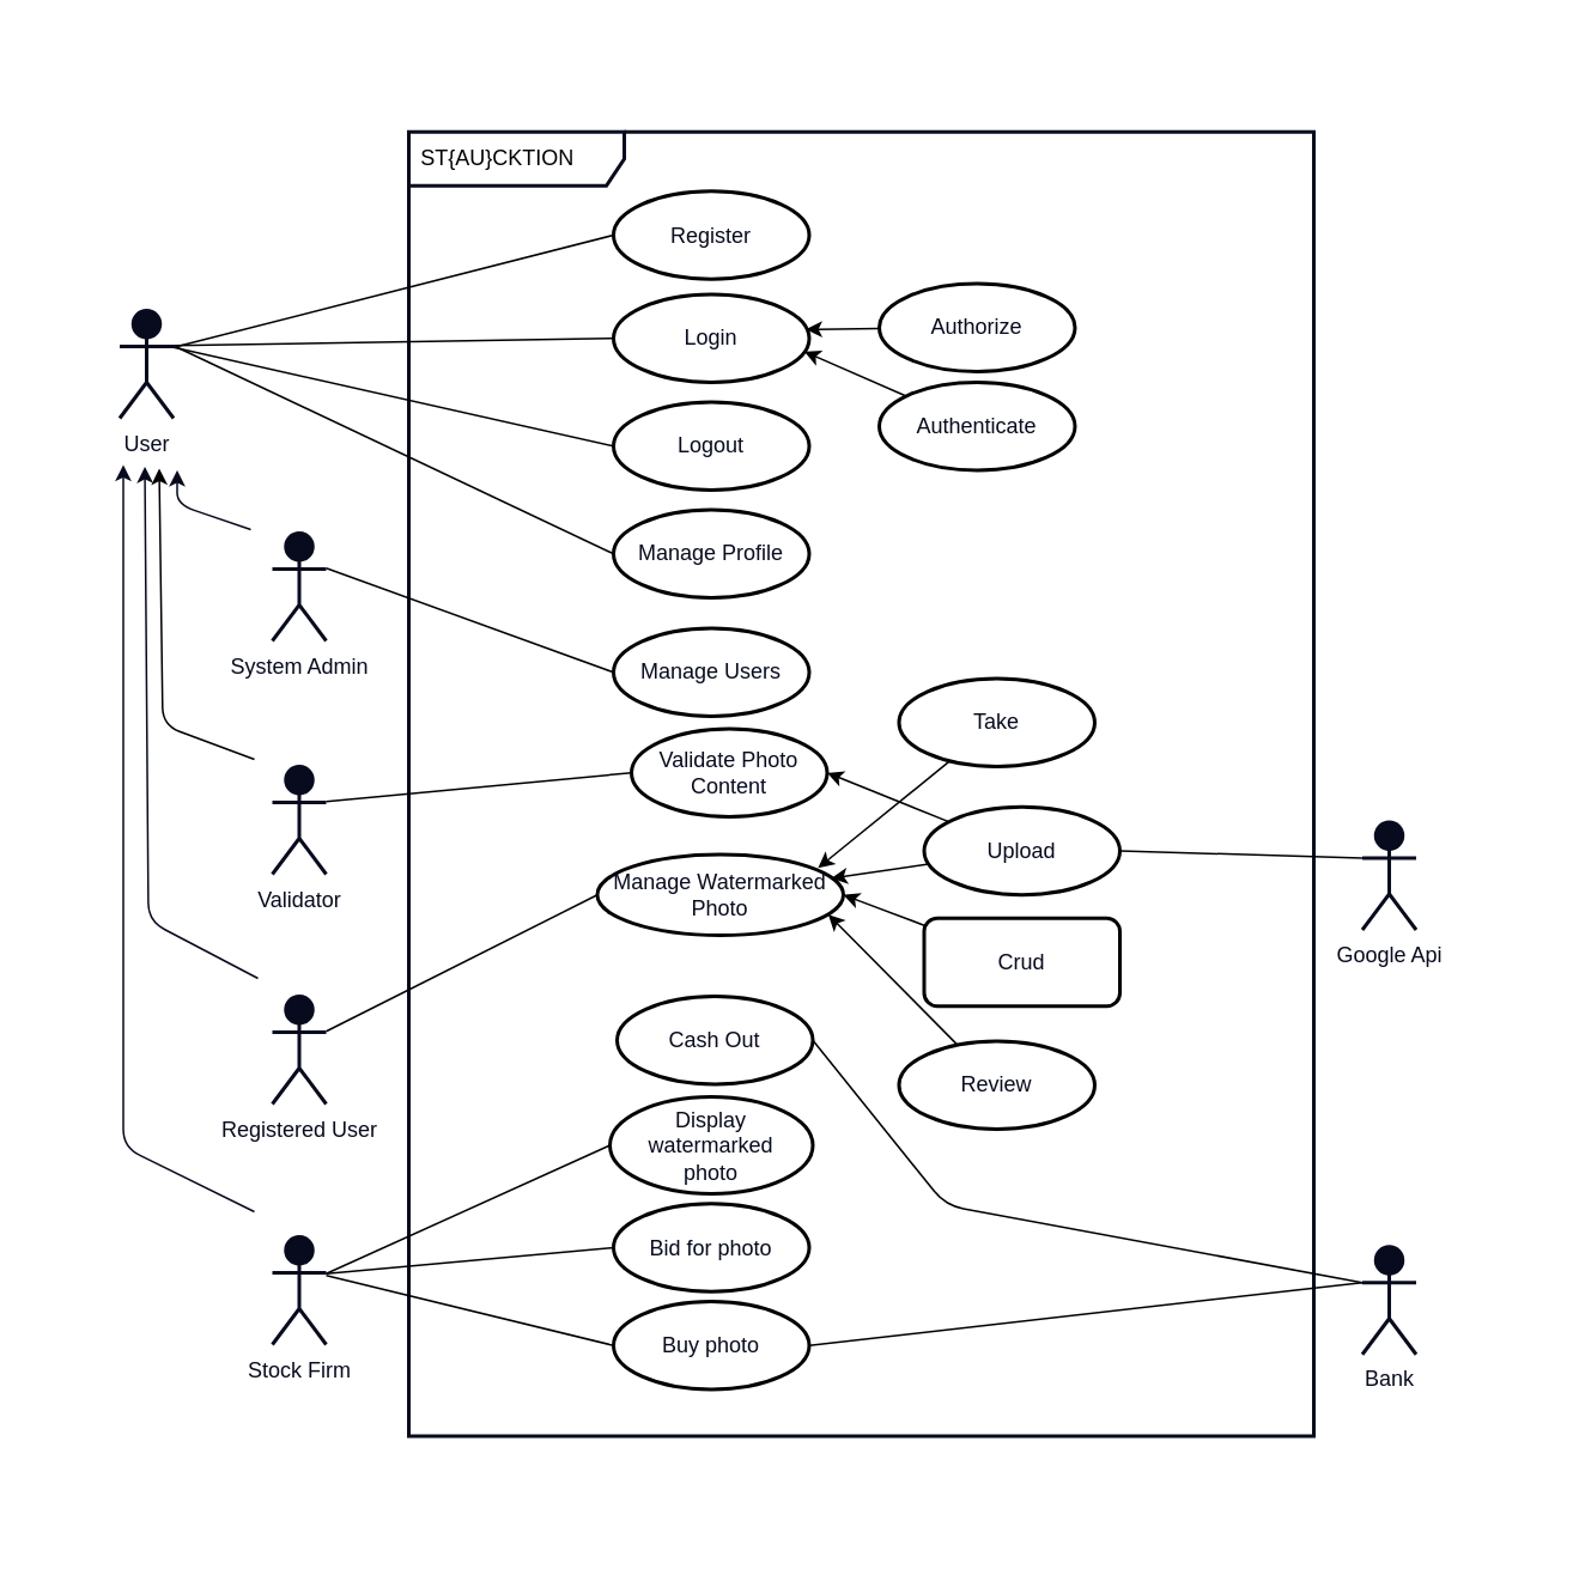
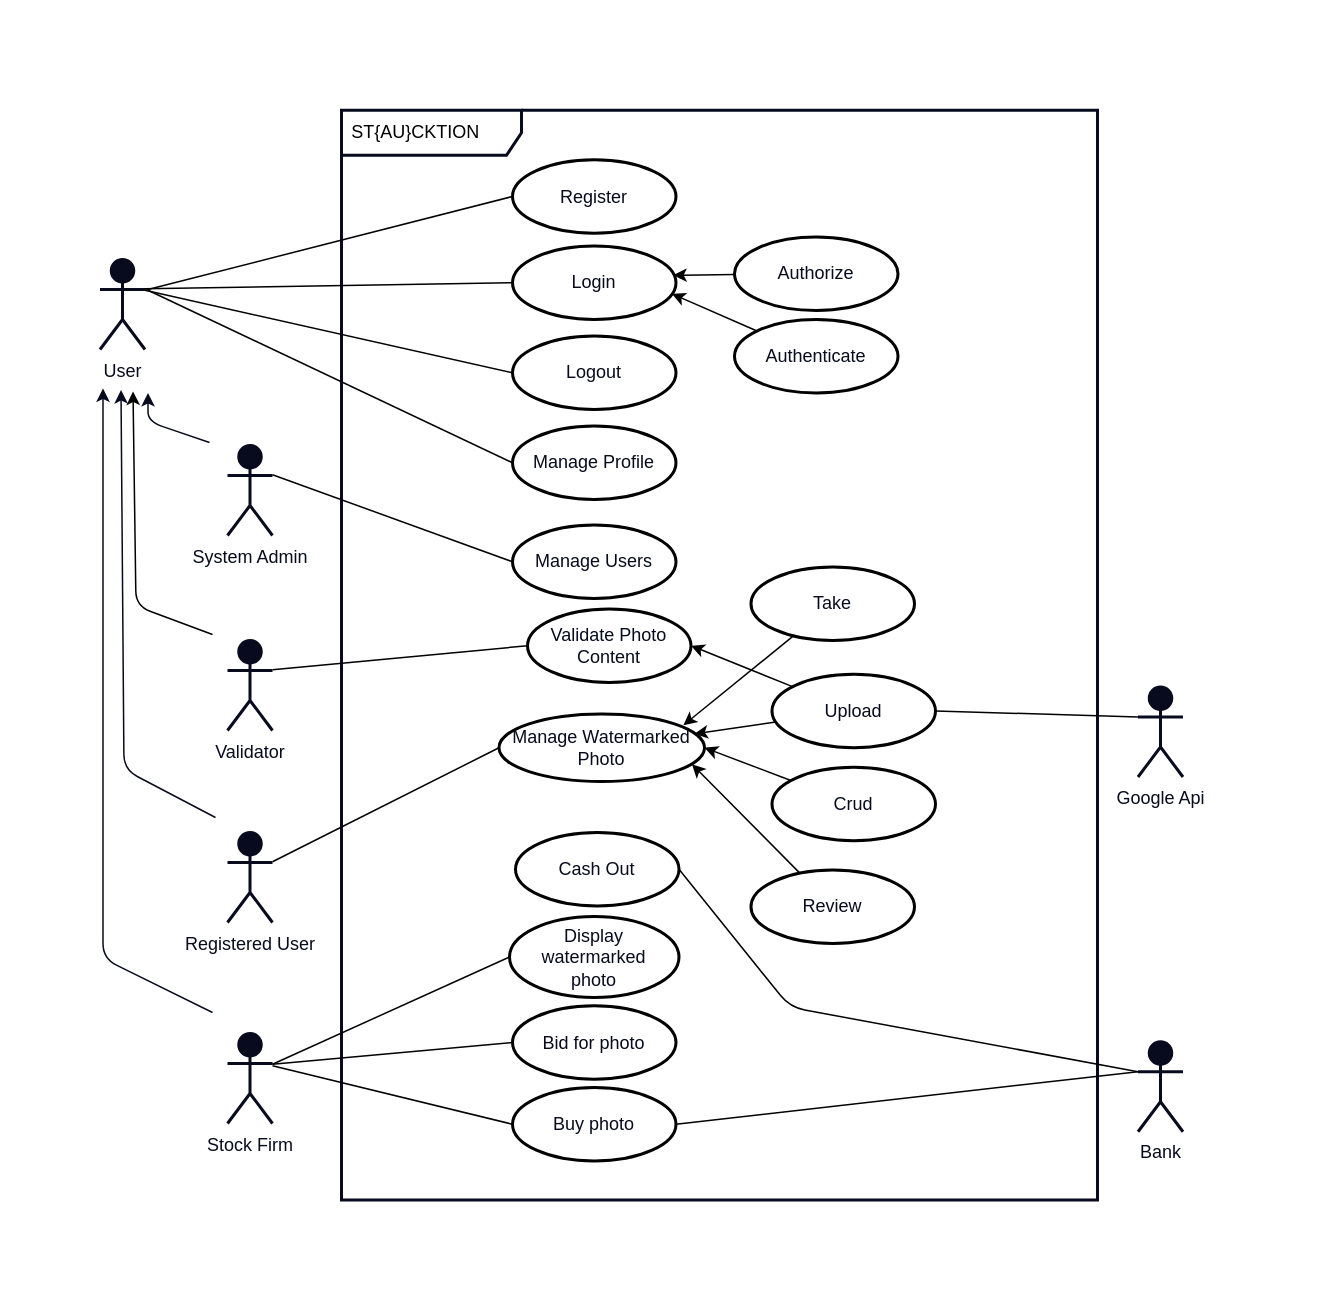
  <mxCell id="0" />
  <mxCell id="1" parent="0" />
  <mxCell id="2" value="" style="rounded=0;whiteSpace=wrap;html=1;strokeColor=#FFFFFF;strokeWidth=2;fontColor=#070B1D;fillColor=none;gradientColor=none;" parent="1" vertex="1"><mxGeometry x="20" y="20" width="837" height="832" as="geometry" /></mxCell>
  <mxCell id="3" value="ST{AU}CKTION" style="shape=umlFrame;whiteSpace=wrap;html=1;width=120;height=30;boundedLbl=1;verticalAlign=middle;align=left;spacingLeft=5;strokeWidth=2;swimlaneFillColor=none;perimeterSpacing=1;strokeColor=#070B1D;" parent="1" vertex="1"><mxGeometry x="227" y="73" width="504" height="726.5" as="geometry" /></mxCell>
  <mxCell id="4" style="edgeStyle=none;html=1;strokeColor=#070B1D;fontColor=#070B1D;" parent="1" edge="1"><mxGeometry relative="1" as="geometry"><mxPoint x="139" y="294.5" as="sourcePoint" /><mxPoint x="98" y="261.5" as="targetPoint" /><Array as="points"><mxPoint x="98" y="280.5" /></Array></mxGeometry></mxCell>
  <mxCell id="5" value="&lt;font color=&quot;#070b1d&quot;&gt;Registered User&lt;br&gt;&lt;/font&gt;" style="shape=umlActor;verticalLabelPosition=bottom;verticalAlign=top;html=1;strokeColor=#070B1D;strokeWidth=2;fillColor=#070B1D;gradientColor=none;" parent="1" vertex="1"><mxGeometry x="151" y="554.5" width="30" height="60" as="geometry" /></mxCell>
  <mxCell id="6" value="&lt;font color=&quot;#070b1d&quot;&gt;User&lt;br&gt;&lt;/font&gt;" style="shape=umlActor;verticalLabelPosition=bottom;verticalAlign=top;html=1;strokeColor=#070B1D;strokeWidth=2;fillColor=#070B1D;gradientColor=none;" parent="1" vertex="1"><mxGeometry x="66" y="172.5" width="30" height="60" as="geometry" /></mxCell>
  <mxCell id="7" value="Manage Users" style="ellipse;whiteSpace=wrap;html=1;strokeColor=#000000;strokeWidth=2;fontColor=#070B1D;fillColor=none;gradientColor=none;" parent="1" vertex="1"><mxGeometry x="341" y="349.5" width="109" height="49" as="geometry" /></mxCell>
  <mxCell id="8" value="Manage Profile" style="ellipse;whiteSpace=wrap;html=1;strokeColor=#000000;strokeWidth=2;fontColor=#070B1D;fillColor=none;gradientColor=none;" parent="1" vertex="1"><mxGeometry x="341" y="283.5" width="109" height="49" as="geometry" /></mxCell>
  <mxCell id="9" value="Cash Out" style="ellipse;whiteSpace=wrap;html=1;strokeColor=#000000;strokeWidth=2;fontColor=#070B1D;fillColor=none;gradientColor=none;" parent="1" vertex="1"><mxGeometry x="343" y="554.5" width="109" height="49" as="geometry" /></mxCell>
  <mxCell id="10" style="edgeStyle=none;rounded=1;html=1;strokeColor=#000000;fontColor=#070B1D;entryX=0.897;entryY=0.167;entryDx=0;entryDy=0;entryPerimeter=0;" parent="1" source="11" target="28" edge="1"><mxGeometry relative="1" as="geometry" /></mxCell>
  <mxCell id="11" value="Take" style="ellipse;whiteSpace=wrap;html=1;strokeColor=#000000;strokeWidth=2;fontColor=#070B1D;fillColor=none;gradientColor=none;" parent="1" vertex="1"><mxGeometry x="500" y="377.5" width="109" height="49" as="geometry" /></mxCell>
  <mxCell id="12" style="edgeStyle=none;rounded=1;html=1;entryX=0.951;entryY=0.293;entryDx=0;entryDy=0;entryPerimeter=0;strokeColor=#000000;fontColor=#070B1D;" parent="1" source="14" target="28" edge="1"><mxGeometry relative="1" as="geometry" /></mxCell>
  <mxCell id="13" style="edgeStyle=none;rounded=1;html=1;entryX=1;entryY=0.5;entryDx=0;entryDy=0;strokeColor=#000000;fontColor=#070B1D;" parent="1" source="14" target="35" edge="1"><mxGeometry relative="1" as="geometry" /></mxCell>
  <mxCell id="14" value="Upload" style="ellipse;whiteSpace=wrap;html=1;strokeColor=#000000;strokeWidth=2;fontColor=#070B1D;fillColor=none;gradientColor=none;" parent="1" vertex="1"><mxGeometry x="514" y="449" width="109" height="49" as="geometry" /></mxCell>
  <mxCell id="15" value="Login" style="ellipse;whiteSpace=wrap;html=1;strokeColor=#000000;strokeWidth=2;fontColor=#070B1D;fillColor=none;gradientColor=none;" parent="1" vertex="1"><mxGeometry x="341" y="163.5" width="109" height="49" as="geometry" /></mxCell>
  <mxCell id="16" value="Logout" style="ellipse;whiteSpace=wrap;html=1;strokeColor=#000000;strokeWidth=2;fontColor=#070B1D;fillColor=none;gradientColor=none;" parent="1" vertex="1"><mxGeometry x="341" y="223.5" width="109" height="49" as="geometry" /></mxCell>
  <mxCell id="17" value="Bid for photo" style="ellipse;whiteSpace=wrap;html=1;strokeColor=#000000;strokeWidth=2;fontColor=#070B1D;fillColor=none;gradientColor=none;" parent="1" vertex="1"><mxGeometry x="341" y="670" width="109" height="49" as="geometry" /></mxCell>
  <mxCell id="18" value="&lt;font color=&quot;#070b1d&quot;&gt;Bank&lt;br&gt;&lt;/font&gt;" style="shape=umlActor;verticalLabelPosition=bottom;verticalAlign=top;html=1;strokeColor=#070B1D;strokeWidth=2;fillColor=#070B1D;gradientColor=none;" parent="1" vertex="1"><mxGeometry x="758" y="694" width="30" height="60" as="geometry" /></mxCell>
  <mxCell id="19" value="&lt;font color=&quot;#070b1d&quot;&gt;Google Api&lt;br&gt;&lt;/font&gt;" style="shape=umlActor;verticalLabelPosition=bottom;verticalAlign=top;html=1;strokeColor=#070B1D;strokeWidth=2;fillColor=#070B1D;gradientColor=none;" parent="1" vertex="1"><mxGeometry x="758" y="457.5" width="30" height="60" as="geometry" /></mxCell>
  <mxCell id="20" value="&lt;font color=&quot;#070b1d&quot;&gt;Stock Firm&lt;br&gt;&lt;/font&gt;" style="shape=umlActor;verticalLabelPosition=bottom;verticalAlign=top;html=1;strokeColor=#070B1D;strokeWidth=2;fillColor=#070B1D;gradientColor=none;" parent="1" vertex="1"><mxGeometry x="151" y="688.5" width="30" height="60" as="geometry" /></mxCell>
  <mxCell id="21" value="&lt;font color=&quot;#070b1d&quot;&gt;System Admin&lt;br&gt;&lt;/font&gt;" style="shape=umlActor;verticalLabelPosition=bottom;verticalAlign=top;html=1;strokeColor=#070B1D;strokeWidth=2;fillColor=#070B1D;gradientColor=none;" parent="1" vertex="1"><mxGeometry x="151" y="296.5" width="30" height="60" as="geometry" /></mxCell>
  <mxCell id="22" style="edgeStyle=none;html=1;strokeColor=#070B1D;fontColor=#070B1D;" parent="1" edge="1"><mxGeometry relative="1" as="geometry"><mxPoint x="143" y="544.5" as="sourcePoint" /><mxPoint x="80" y="259.5" as="targetPoint" /><Array as="points"><mxPoint x="82" y="512.5" /></Array></mxGeometry></mxCell>
  <mxCell id="23" style="edgeStyle=none;html=1;strokeColor=#070B1D;fontColor=#070B1D;" parent="1" edge="1"><mxGeometry relative="1" as="geometry"><mxPoint x="141" y="674.5" as="sourcePoint" /><mxPoint x="68" y="258.5" as="targetPoint" /><Array as="points"><mxPoint x="68" y="638.5" /></Array></mxGeometry></mxCell>
  <mxCell id="24" value="Buy photo" style="ellipse;whiteSpace=wrap;html=1;strokeColor=#000000;strokeWidth=2;fontColor=#070B1D;fillColor=none;gradientColor=none;" parent="1" vertex="1"><mxGeometry x="341" y="724.5" width="109" height="49" as="geometry" /></mxCell>
  <mxCell id="25" value="Display watermarked&lt;br&gt;photo" style="ellipse;whiteSpace=wrap;html=1;strokeColor=#000000;strokeWidth=2;fontColor=#070B1D;fillColor=none;gradientColor=none;" parent="1" vertex="1"><mxGeometry x="339" y="610.5" width="113" height="54" as="geometry" /></mxCell>
  <mxCell id="26" style="edgeStyle=none;rounded=1;html=1;entryX=0.939;entryY=0.743;entryDx=0;entryDy=0;entryPerimeter=0;strokeColor=#000000;fontColor=#070B1D;" parent="1" source="27" target="28" edge="1"><mxGeometry relative="1" as="geometry" /></mxCell>
  <mxCell id="27" value="Review" style="ellipse;whiteSpace=wrap;html=1;strokeColor=#000000;strokeWidth=2;fontColor=#070B1D;fillColor=none;gradientColor=none;" parent="1" vertex="1"><mxGeometry x="500" y="579.5" width="109" height="49" as="geometry" /></mxCell>
  <mxCell id="28" value="Manage Watermarked Photo" style="ellipse;whiteSpace=wrap;html=1;strokeColor=#000000;strokeWidth=2;fontColor=#070B1D;fillColor=none;gradientColor=none;" parent="1" vertex="1"><mxGeometry x="332" y="475.5" width="137" height="45" as="geometry" /></mxCell>
  <mxCell id="29" style="edgeStyle=none;rounded=1;html=1;entryX=1;entryY=0.5;entryDx=0;entryDy=0;strokeColor=#000000;fontColor=#070B1D;" parent="1" source="30" target="28" edge="1"><mxGeometry relative="1" as="geometry" /></mxCell>
- <mxCell id="30" value="Crud" style="whiteSpace=wrap;html=1;strokeColor=#000000;strokeWidth=2;fontColor=#070B1D;fillColor=none;gradientColor=none;rounded=1;" parent="1" vertex="1"><mxGeometry x="514" y="511" width="109" height="49" as="geometry" /></mxCell>
+ <mxCell id="30" value="Crud" style="ellipse;whiteSpace=wrap;html=1;strokeColor=#000000;strokeWidth=2;fontColor=#070B1D;fillColor=none;gradientColor=none;" parent="1" vertex="1"><mxGeometry x="514" y="511" width="109" height="49" as="geometry" /></mxCell>
  <mxCell id="31" style="edgeStyle=none;rounded=1;html=1;entryX=0.983;entryY=0.398;entryDx=0;entryDy=0;entryPerimeter=0;strokeColor=#000000;fontColor=#070B1D;" parent="1" source="32" target="15" edge="1"><mxGeometry relative="1" as="geometry" /></mxCell>
  <mxCell id="32" value="Authorize" style="ellipse;whiteSpace=wrap;html=1;strokeColor=#000000;strokeWidth=2;fontColor=#070B1D;fillColor=none;gradientColor=none;" parent="1" vertex="1"><mxGeometry x="489" y="157.5" width="109" height="49" as="geometry" /></mxCell>
  <mxCell id="33" style="edgeStyle=none;rounded=1;html=1;entryX=0.975;entryY=0.65;entryDx=0;entryDy=0;entryPerimeter=0;strokeColor=#000000;fontColor=#070B1D;" parent="1" source="34" target="15" edge="1"><mxGeometry relative="1" as="geometry" /></mxCell>
  <mxCell id="34" value="Authenticate" style="ellipse;whiteSpace=wrap;html=1;strokeColor=#000000;strokeWidth=2;fontColor=#070B1D;fillColor=none;gradientColor=none;" parent="1" vertex="1"><mxGeometry x="489" y="212.5" width="109" height="49" as="geometry" /></mxCell>
  <mxCell id="35" value="Validate Photo&lt;br&gt;Content" style="ellipse;whiteSpace=wrap;html=1;strokeColor=#000000;strokeWidth=2;fontColor=#070B1D;fillColor=none;gradientColor=none;" parent="1" vertex="1"><mxGeometry x="351" y="405.5" width="109" height="49" as="geometry" /></mxCell>
  <mxCell id="36" style="edgeStyle=none;rounded=1;html=1;strokeColor=#000000;fontColor=#070B1D;" parent="1" edge="1"><mxGeometry relative="1" as="geometry"><mxPoint x="88" y="260.5" as="targetPoint" /><mxPoint x="141" y="422.5" as="sourcePoint" /><Array as="points"><mxPoint x="90" y="403.5" /></Array></mxGeometry></mxCell>
  <mxCell id="37" value="&lt;font color=&quot;#070b1d&quot;&gt;Validator&lt;br&gt;&lt;/font&gt;" style="shape=umlActor;verticalLabelPosition=bottom;verticalAlign=top;html=1;strokeColor=#070B1D;strokeWidth=2;fillColor=#070B1D;gradientColor=none;" parent="1" vertex="1"><mxGeometry x="151" y="426.5" width="30" height="60" as="geometry" /></mxCell>
  <mxCell id="38" value="" style="endArrow=none;html=1;rounded=1;strokeColor=#000000;fontColor=#070B1D;exitX=1;exitY=0.5;exitDx=0;exitDy=0;entryX=0;entryY=0.333;entryDx=0;entryDy=0;entryPerimeter=0;" parent="1" source="24" target="18" edge="1"><mxGeometry width="50" height="50" relative="1" as="geometry"><mxPoint x="486" y="766.5" as="sourcePoint" /><mxPoint x="536" y="716.5" as="targetPoint" /></mxGeometry></mxCell>
  <mxCell id="39" value="" style="endArrow=none;html=1;strokeColor=#000000;entryX=1;entryY=0.5;entryDx=0;entryDy=0;exitX=0;exitY=0.333;exitDx=0;exitDy=0;exitPerimeter=0;" edge="1" parent="1" source="19" target="14"><mxGeometry width="50" height="50" relative="1" as="geometry"><mxPoint x="613" y="386.5" as="sourcePoint" /><mxPoint x="663" y="336.5" as="targetPoint" /></mxGeometry></mxCell>
  <mxCell id="40" value="" style="endArrow=none;html=1;strokeColor=#000000;entryX=1;entryY=0.5;entryDx=0;entryDy=0;exitX=0;exitY=0.333;exitDx=0;exitDy=0;exitPerimeter=0;" edge="1" parent="1" source="18" target="9"><mxGeometry width="50" height="50" relative="1" as="geometry"><mxPoint x="757" y="648" as="sourcePoint" /><mxPoint x="565" y="640" as="targetPoint" /><Array as="points"><mxPoint x="526" y="671" /></Array></mxGeometry></mxCell>
  <mxCell id="41" value="" style="endArrow=none;html=1;strokeColor=#000000;entryX=1;entryY=0.5;entryDx=0;entryDy=0;exitX=0;exitY=0.5;exitDx=0;exitDy=0;" edge="1" parent="1" source="15"><mxGeometry width="50" height="50" relative="1" as="geometry"><mxPoint x="250" y="193.5" as="sourcePoint" /><mxPoint x="96" y="192" as="targetPoint" /></mxGeometry></mxCell>
  <mxCell id="42" value="" style="endArrow=none;html=1;strokeColor=#000000;entryX=1;entryY=0.5;entryDx=0;entryDy=0;exitX=0;exitY=0.5;exitDx=0;exitDy=0;" edge="1" parent="1" source="16"><mxGeometry width="50" height="50" relative="1" as="geometry"><mxPoint x="250" y="194.5" as="sourcePoint" /><mxPoint x="96" y="193" as="targetPoint" /></mxGeometry></mxCell>
  <mxCell id="43" value="" style="endArrow=none;html=1;strokeColor=#000000;entryX=1;entryY=0.5;entryDx=0;entryDy=0;exitX=0;exitY=0.5;exitDx=0;exitDy=0;" edge="1" parent="1" source="8"><mxGeometry width="50" height="50" relative="1" as="geometry"><mxPoint x="252" y="194.5" as="sourcePoint" /><mxPoint x="98" y="193" as="targetPoint" /></mxGeometry></mxCell>
  <mxCell id="44" value="" style="endArrow=none;html=1;strokeColor=#000000;entryX=1;entryY=0.5;entryDx=0;entryDy=0;exitX=0;exitY=0.5;exitDx=0;exitDy=0;" edge="1" parent="1" source="7"><mxGeometry width="50" height="50" relative="1" as="geometry"><mxPoint x="335" y="317.5" as="sourcePoint" /><mxPoint x="181" y="316" as="targetPoint" /></mxGeometry></mxCell>
  <mxCell id="45" value="" style="endArrow=none;html=1;strokeColor=#000000;entryX=1;entryY=0.5;entryDx=0;entryDy=0;exitX=0;exitY=0.5;exitDx=0;exitDy=0;" edge="1" parent="1" source="35"><mxGeometry width="50" height="50" relative="1" as="geometry"><mxPoint x="335" y="447.5" as="sourcePoint" /><mxPoint x="181" y="446" as="targetPoint" /></mxGeometry></mxCell>
  <mxCell id="46" value="" style="endArrow=none;html=1;strokeColor=#000000;entryX=1;entryY=0.5;entryDx=0;entryDy=0;exitX=0;exitY=0.5;exitDx=0;exitDy=0;" edge="1" parent="1" source="28"><mxGeometry width="50" height="50" relative="1" as="geometry"><mxPoint x="335" y="575.5" as="sourcePoint" /><mxPoint x="181" y="574" as="targetPoint" /></mxGeometry></mxCell>
  <mxCell id="47" value="" style="endArrow=none;html=1;strokeColor=#000000;entryX=1;entryY=0.5;entryDx=0;entryDy=0;exitX=0;exitY=0.5;exitDx=0;exitDy=0;" edge="1" parent="1" source="25"><mxGeometry width="50" height="50" relative="1" as="geometry"><mxPoint x="335" y="710.5" as="sourcePoint" /><mxPoint x="181" y="709" as="targetPoint" /></mxGeometry></mxCell>
  <mxCell id="48" value="" style="endArrow=none;html=1;strokeColor=#000000;entryX=1;entryY=0.5;entryDx=0;entryDy=0;exitX=0;exitY=0.5;exitDx=0;exitDy=0;" edge="1" parent="1" source="17"><mxGeometry width="50" height="50" relative="1" as="geometry"><mxPoint x="335" y="710.5" as="sourcePoint" /><mxPoint x="181" y="709" as="targetPoint" /></mxGeometry></mxCell>
  <mxCell id="49" value="" style="endArrow=none;html=1;strokeColor=#000000;entryX=1;entryY=0.5;entryDx=0;entryDy=0;exitX=0;exitY=0.5;exitDx=0;exitDy=0;" edge="1" parent="1" source="24"><mxGeometry width="50" height="50" relative="1" as="geometry"><mxPoint x="335" y="711.5" as="sourcePoint" /><mxPoint x="181" y="710" as="targetPoint" /></mxGeometry></mxCell>
  <mxCell id="50" value="Register" style="ellipse;whiteSpace=wrap;html=1;strokeColor=#000000;strokeWidth=2;fontColor=#070B1D;fillColor=none;gradientColor=none;" vertex="1" parent="1"><mxGeometry x="341" y="106" width="109" height="49" as="geometry" /></mxCell>
  <mxCell id="51" value="" style="endArrow=none;html=1;strokeColor=#000000;exitX=0;exitY=0.5;exitDx=0;exitDy=0;" edge="1" parent="1" source="50"><mxGeometry width="50" height="50" relative="1" as="geometry"><mxPoint x="246" y="132" as="sourcePoint" /><mxPoint x="96" y="193" as="targetPoint" /></mxGeometry></mxCell>
